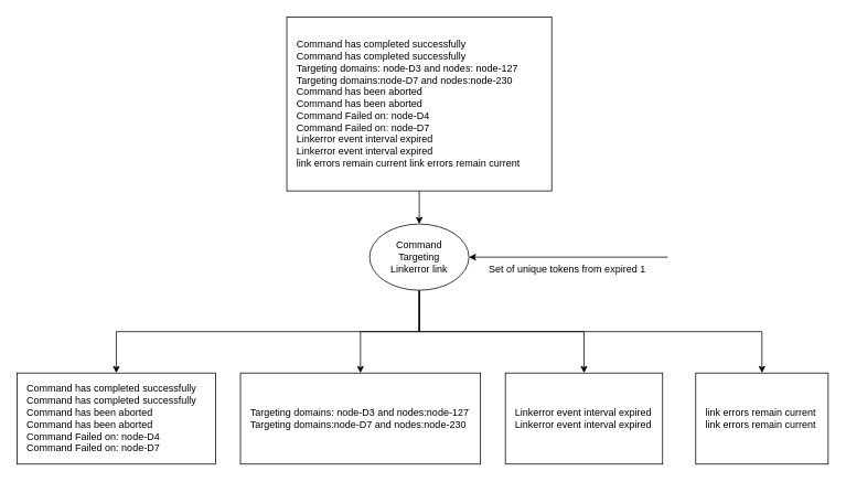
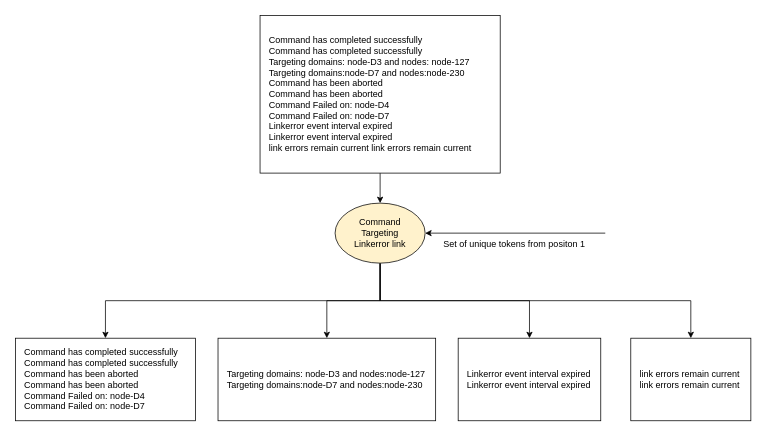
  <mxCell id="0" />
  <mxCell id="1" parent="0" />
  <mxCell id="2" style="edgeStyle=orthogonalEdgeStyle;rounded=0;orthogonalLoop=1;jettySize=auto;html=1;exitX=0.5;exitY=1;exitDx=0;exitDy=0;entryX=0.5;entryY=0;entryDx=0;entryDy=0;" edge="1" parent="1" source="3" target="8"><mxGeometry relative="1" as="geometry" /></mxCell>
  <mxCell id="3" value="Command has completed successfully&lt;br&gt;Command has completed successfully&lt;br&gt;Targeting domains: node-D3 and nodes: node-127&lt;br&gt;Targeting domains:node-D7 and nodes:node-230&lt;br&gt;Command has been aborted&lt;br&gt;Command has been aborted&lt;br&gt;Command Failed on: node-D4&lt;br&gt;Command Failed on: node-D7&lt;br&gt;Linkerror event interval expired&lt;br&gt;Linkerror event interval expired&lt;br&gt;link errors remain current link errors remain current" style="rounded=0;whiteSpace=wrap;html=1;align=left;spacingLeft=10;" vertex="1" parent="1"><mxGeometry x="346" y="20" width="320" height="210" as="geometry" /></mxCell>
  <mxCell id="4" style="edgeStyle=orthogonalEdgeStyle;rounded=0;orthogonalLoop=1;jettySize=auto;html=1;exitX=0.5;exitY=1;exitDx=0;exitDy=0;entryX=0.5;entryY=0;entryDx=0;entryDy=0;" edge="1" parent="1" source="8" target="9"><mxGeometry relative="1" as="geometry" /></mxCell>
  <mxCell id="5" style="edgeStyle=orthogonalEdgeStyle;rounded=0;orthogonalLoop=1;jettySize=auto;html=1;exitX=0.5;exitY=1;exitDx=0;exitDy=0;entryX=0.5;entryY=0;entryDx=0;entryDy=0;" edge="1" parent="1" source="8" target="10"><mxGeometry relative="1" as="geometry" /></mxCell>
  <mxCell id="6" style="edgeStyle=orthogonalEdgeStyle;rounded=0;orthogonalLoop=1;jettySize=auto;html=1;exitX=0.5;exitY=1;exitDx=0;exitDy=0;entryX=0.5;entryY=0;entryDx=0;entryDy=0;" edge="1" parent="1" source="8" target="11"><mxGeometry relative="1" as="geometry" /></mxCell>
  <mxCell id="7" style="edgeStyle=orthogonalEdgeStyle;rounded=0;orthogonalLoop=1;jettySize=auto;html=1;exitX=0.5;exitY=1;exitDx=0;exitDy=0;entryX=0.5;entryY=0;entryDx=0;entryDy=0;" edge="1" parent="1" source="8" target="12"><mxGeometry relative="1" as="geometry" /></mxCell>
- <mxCell id="8" value="Command&lt;br&gt;Targeting&lt;br&gt;Linkerror link" style="ellipse;whiteSpace=wrap;html=1;" vertex="1" parent="1"><mxGeometry x="446" y="270" width="120" height="80" as="geometry" /></mxCell>
+ <mxCell id="8" value="Command&lt;br&gt;Targeting&lt;br&gt;Linkerror link" style="ellipse;whiteSpace=wrap;html=1;fillColor=#fff2cc;" vertex="1" parent="1"><mxGeometry x="446" y="270" width="120" height="80" as="geometry" /></mxCell>
  <mxCell id="9" value="Command has completed successfully&lt;br&gt;Command has completed successfully&lt;br&gt;Command has been aborted&lt;br&gt;Command has been aborted&lt;br&gt;Command Failed on: node-D4&lt;br&gt;Command Failed on: node-D7" style="rounded=0;whiteSpace=wrap;html=1;align=left;spacingLeft=10;" vertex="1" parent="1"><mxGeometry x="20" y="450" width="240" height="110" as="geometry" /></mxCell>
  <mxCell id="10" value="Targeting domains: node-D3 and nodes:node-127&lt;br&gt;Targeting domains:node-D7 and nodes:node-230" style="rounded=0;whiteSpace=wrap;html=1;align=left;spacingLeft=10;" vertex="1" parent="1"><mxGeometry x="290" y="450" width="290" height="110" as="geometry" /></mxCell>
  <mxCell id="11" value="Linkerror event interval expired&lt;br&gt;Linkerror event interval expired" style="rounded=0;whiteSpace=wrap;html=1;align=left;spacingLeft=10;" vertex="1" parent="1"><mxGeometry x="610" y="450" width="190" height="110" as="geometry" /></mxCell>
  <mxCell id="12" value="link errors remain current &lt;br&gt;link errors remain current" style="rounded=0;whiteSpace=wrap;html=1;align=left;spacingLeft=10;" vertex="1" parent="1"><mxGeometry x="840" y="450" width="160" height="110" as="geometry" /></mxCell>
  <mxCell id="13" value="" style="endArrow=classic;html=1;rounded=0;entryX=1;entryY=0.5;entryDx=0;entryDy=0;" edge="1" parent="1" target="8"><mxGeometry width="50" height="50" relative="1" as="geometry"><mxPoint x="806" y="310" as="sourcePoint" /><mxPoint x="776" y="250" as="targetPoint" /></mxGeometry></mxCell>
- <mxCell id="14" value="Set of unique tokens from expired 1" style="text;html=1;strokeColor=none;fillColor=none;align=center;verticalAlign=middle;whiteSpace=wrap;rounded=0;" vertex="1" parent="1"><mxGeometry x="570" y="310" width="230" height="30" as="geometry" /></mxCell>
+ <mxCell id="14" value="Set of unique tokens from positon 1" style="text;html=1;strokeColor=none;fillColor=none;align=center;verticalAlign=middle;whiteSpace=wrap;rounded=0;" vertex="1" parent="1"><mxGeometry x="570" y="310" width="230" height="30" as="geometry" /></mxCell>
